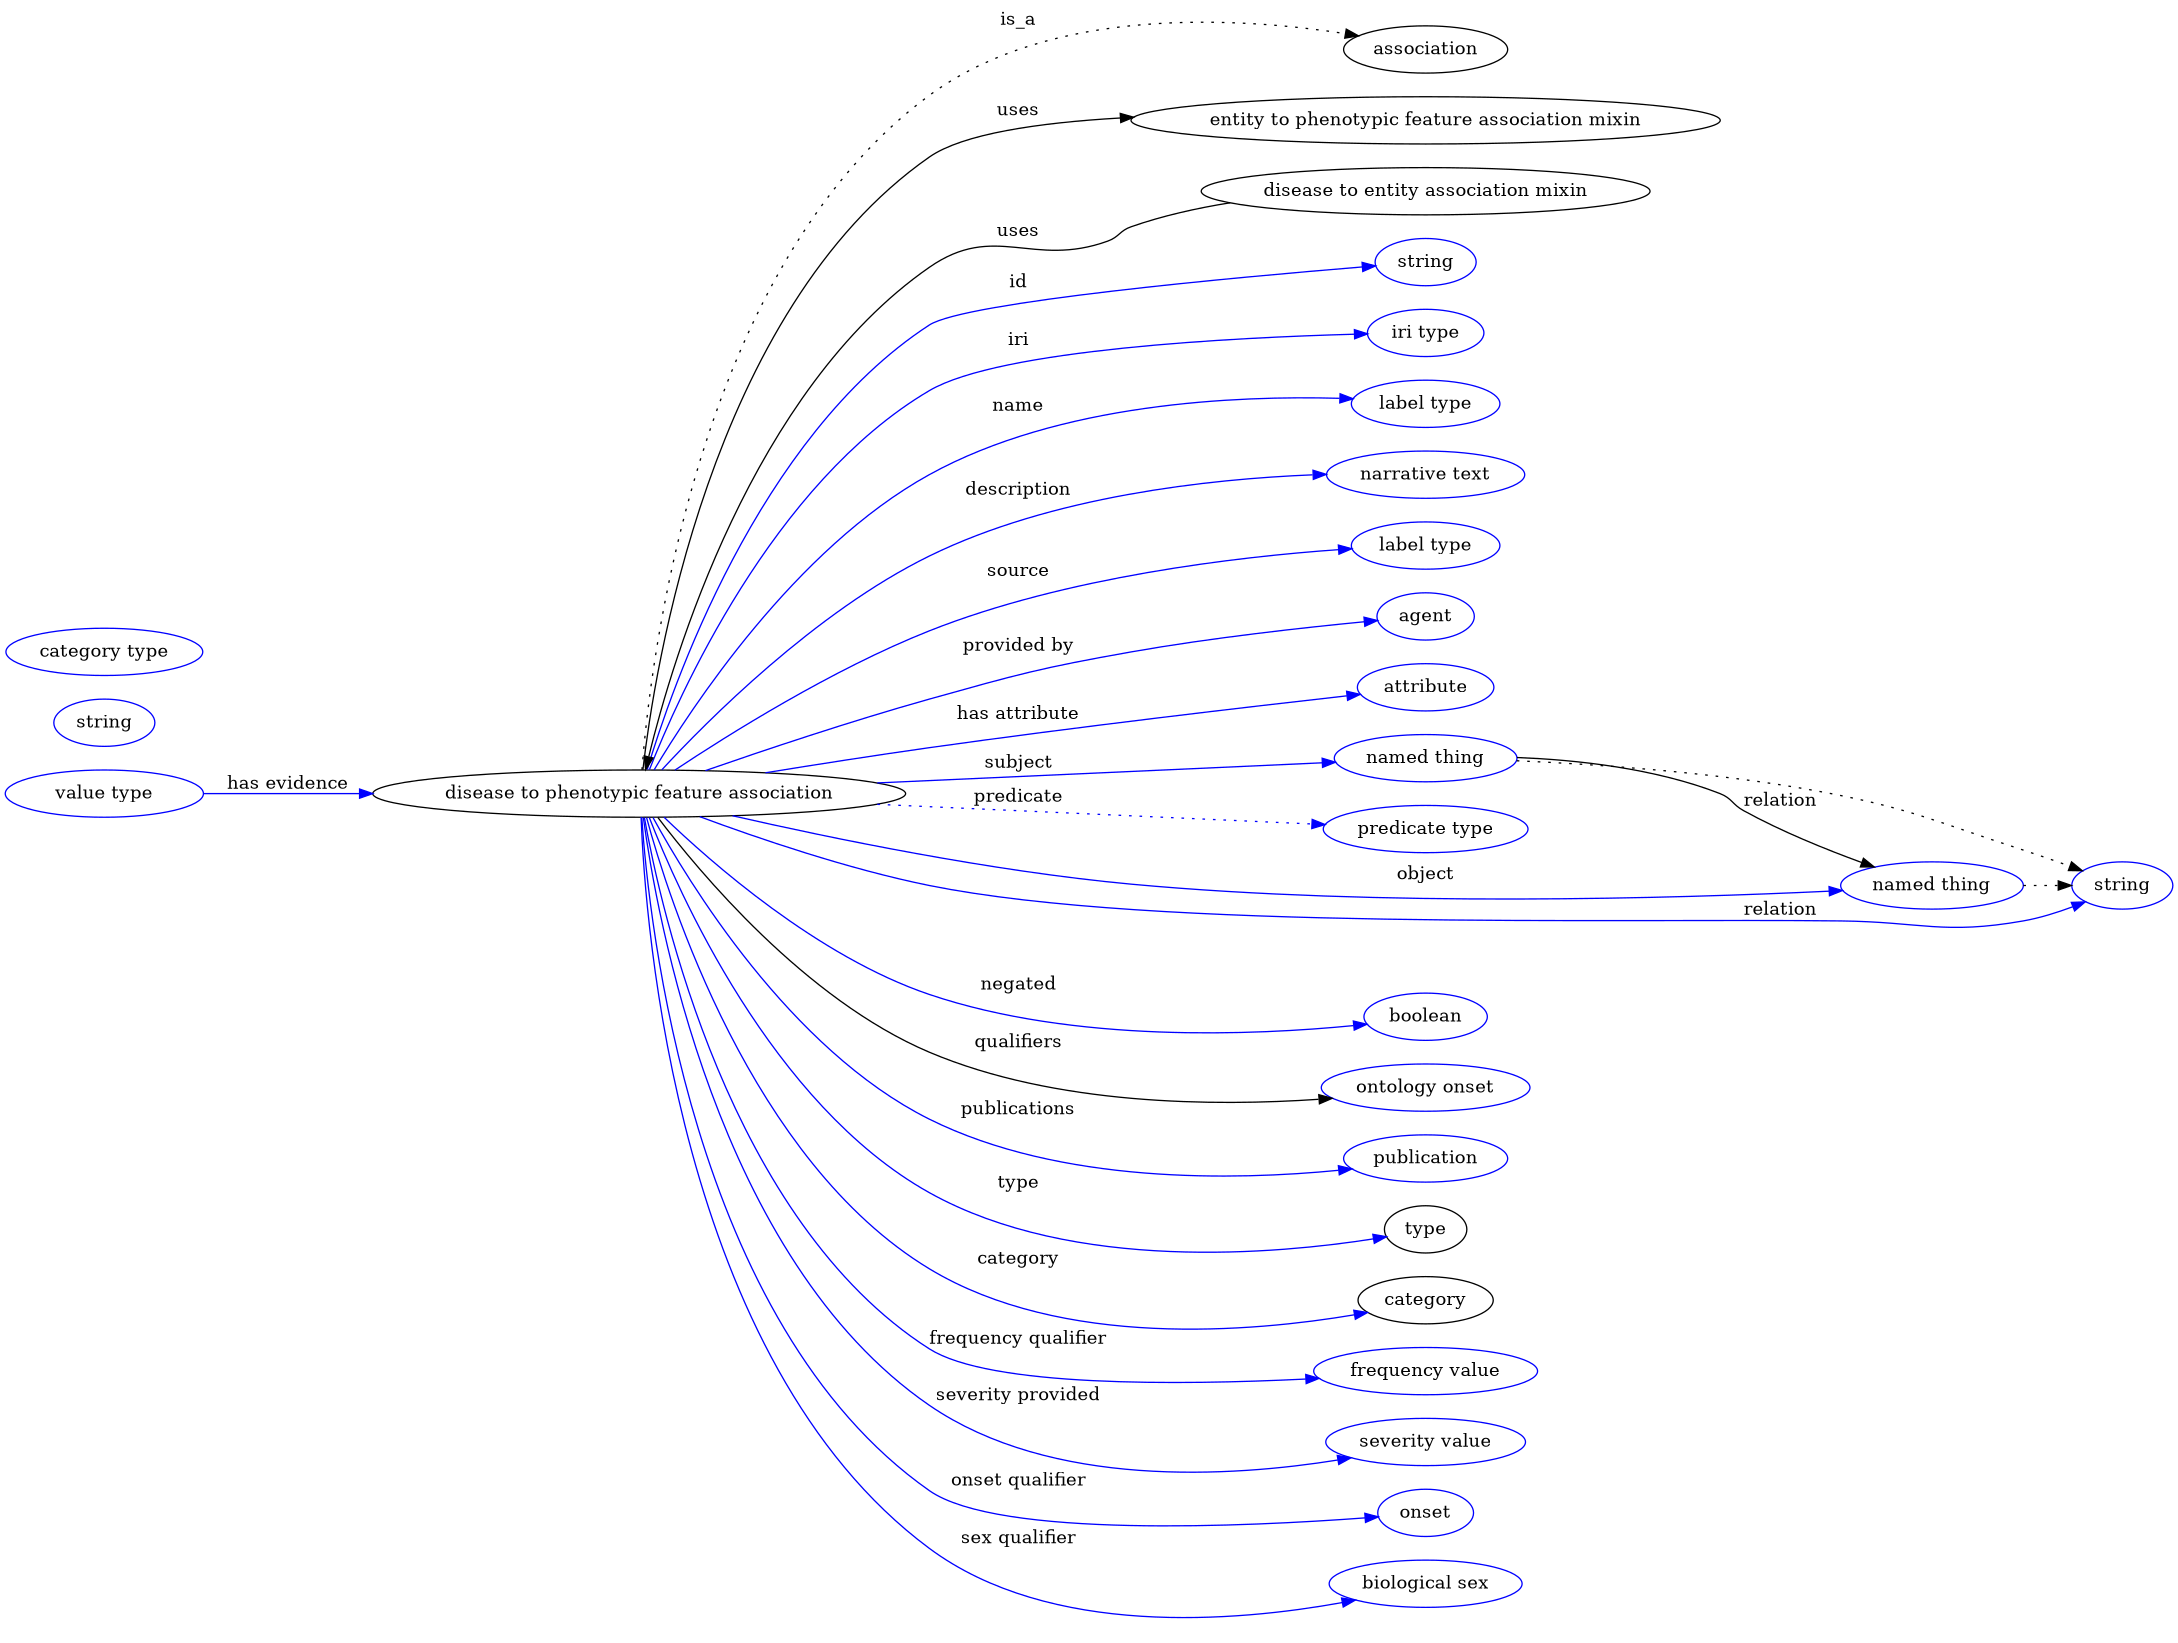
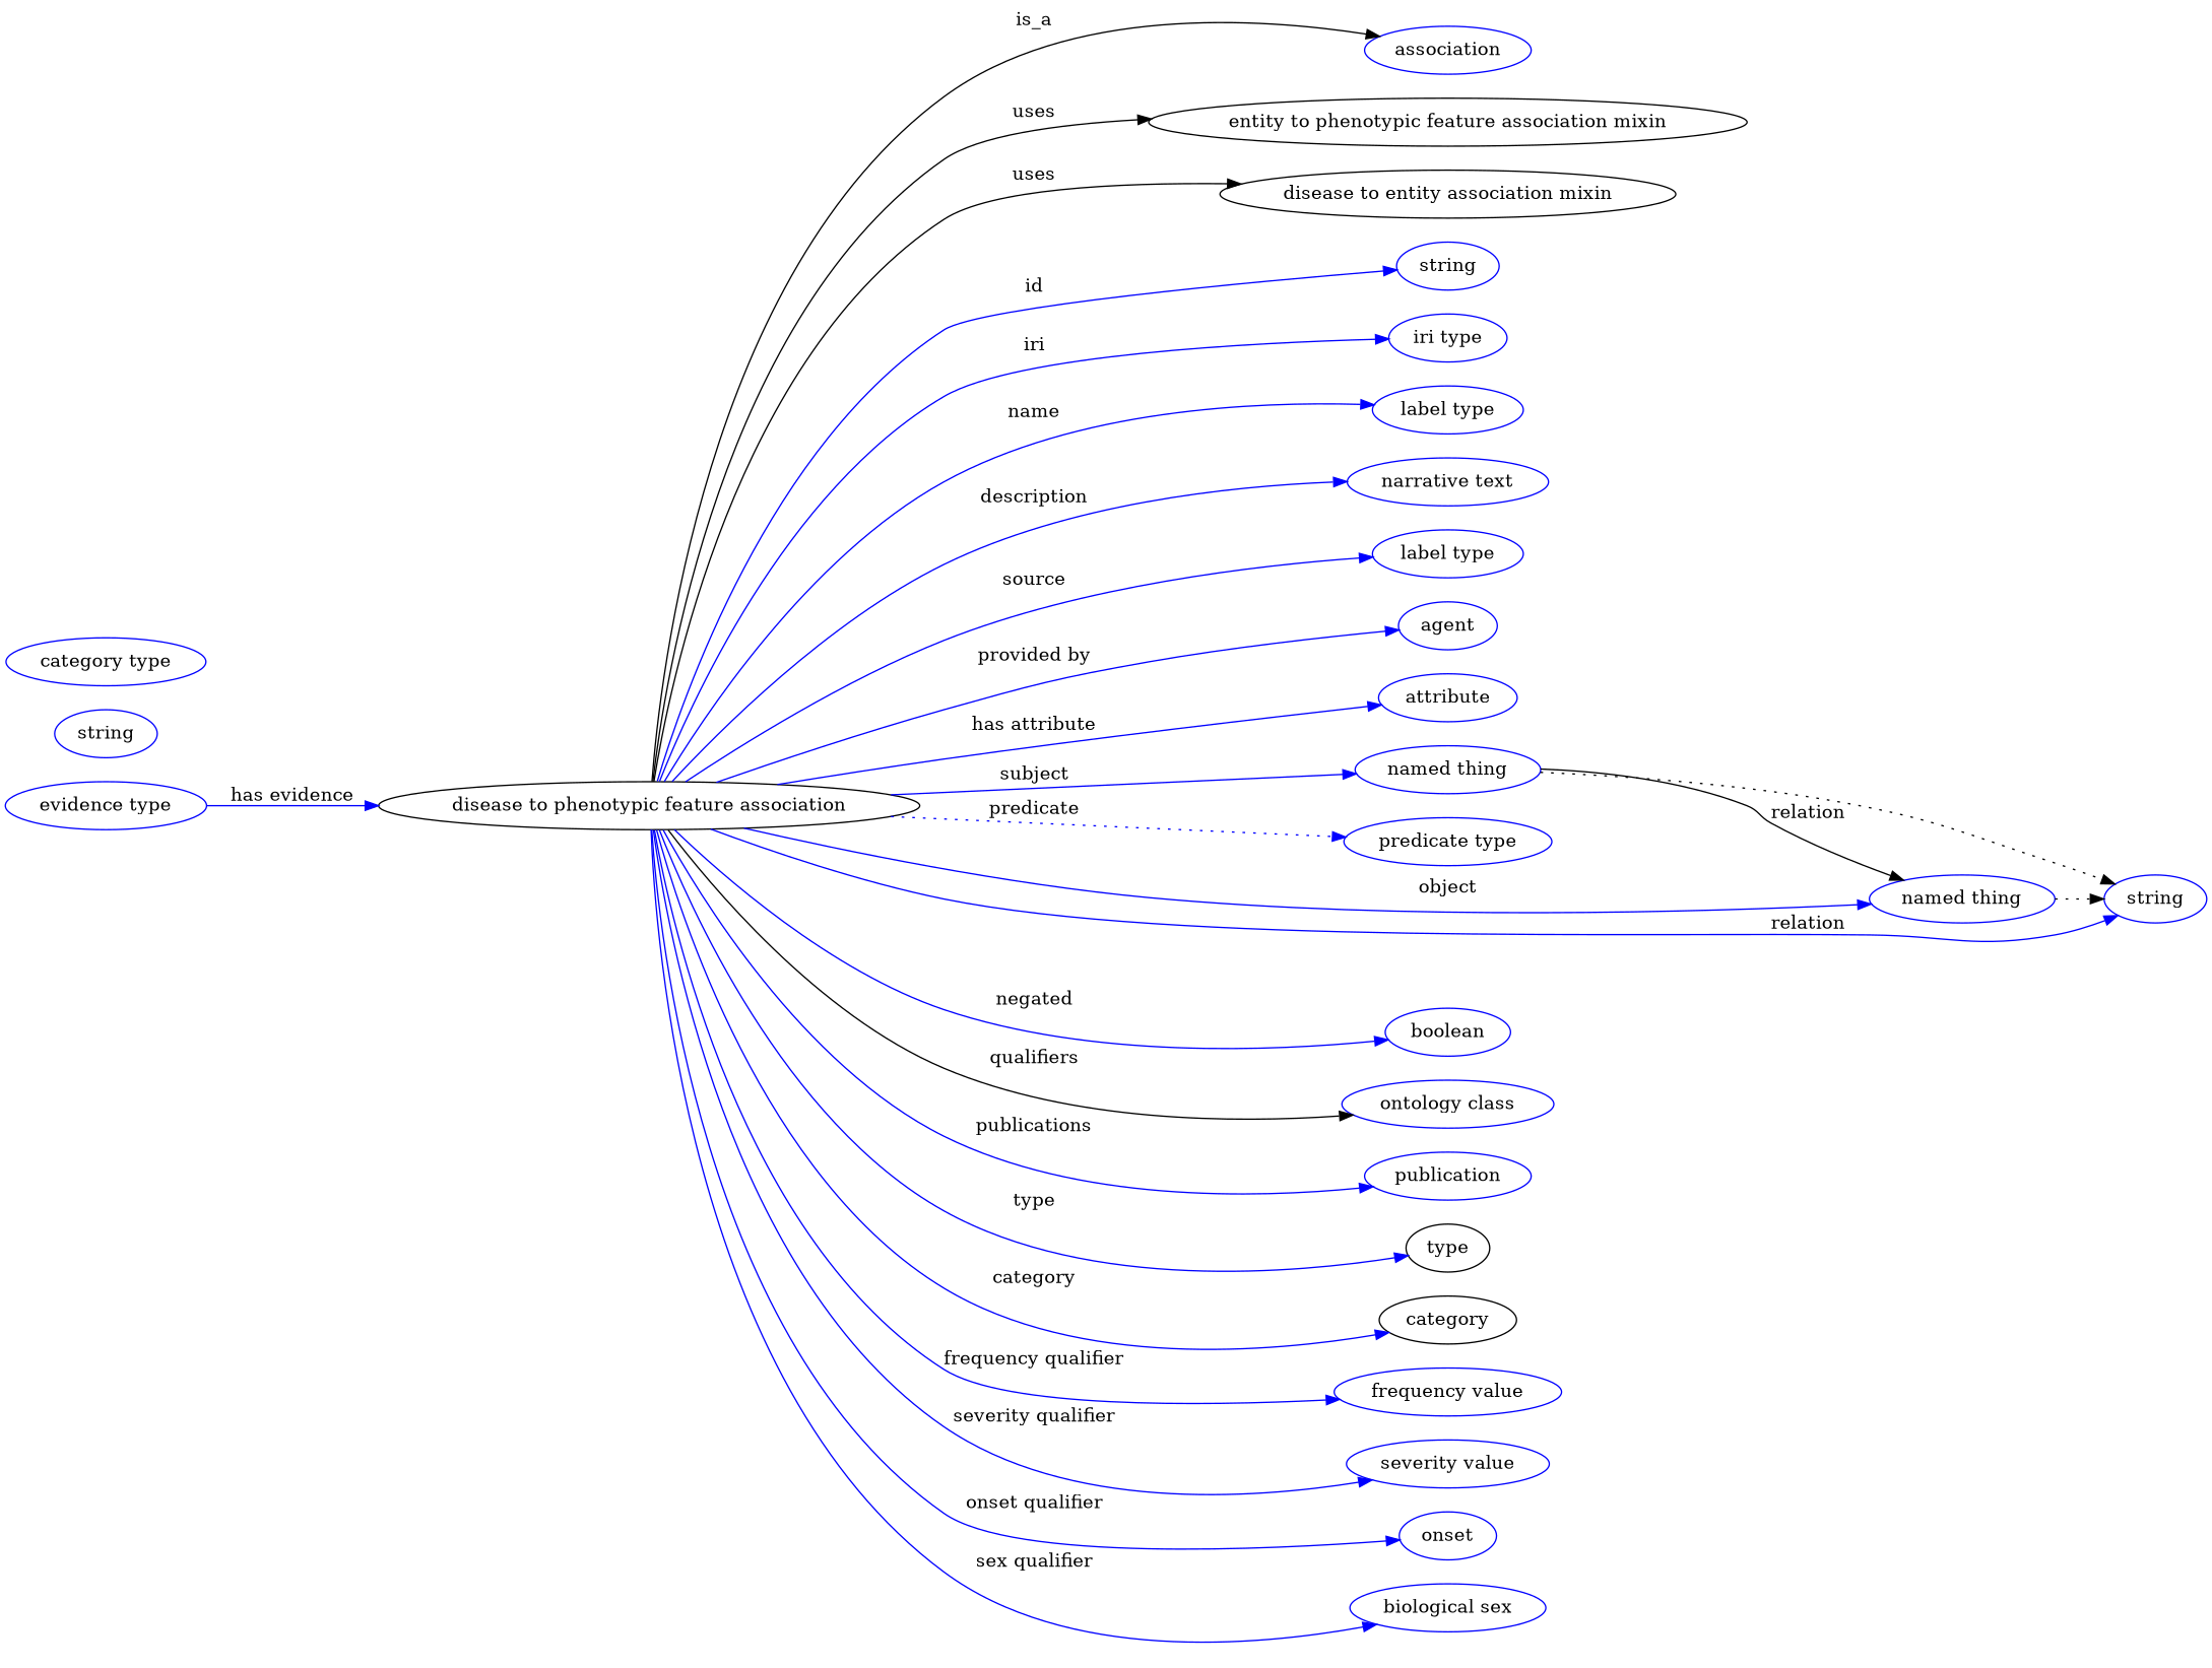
  digraph {
    rankdir=LR
    node [color=blue]
    edge [color=blue style=solid]
    n1 [height=0.5 label="disease to phenotypic feature association" width=5.6328 color=""]
-   association [height=0.5 width=1.7332 color=""]
+   association [height=0.5 width=1.7332]
    "entity to phenotypic feature association mixin" [height=0.5 width=6.2286 color=""]
    "disease to entity association mixin" [height=0.5 width=4.7482 color=""]
    n5 [height=0.5 label=string width=1.0652]
    n6 [height=0.5 label="iri type" width=1.2277]
    n7 [height=0.5 label="label type" width=1.5707]
    n8 [height=0.5 label="narrative text" width=2.0943]
    n9 [height=0.5 label="label type" width=1.5707]
    n10 [height=0.5 label=agent width=1.0291]
    n11 [height=0.5 label=attribute width=1.4443]
    n12 [height=0.5 label="named thing" width=1.9318]
    n13 [height=0.5 label="predicate type" width=2.1665]
    n14 [height=0.5 label="named thing" width=1.9318]
    n15 [height=0.5 label=string width=1.0652]
    n16 [height=0.5 label=boolean width=1.2999]
-   n17 [height=0.5 label="ontology onset" width=2.1304]
+   n17 [height=0.5 label="ontology class" width=2.1304]
    n18 [height=0.5 label=publication width=1.7332]
    type [height=0.5 width=0.86659 color=""]
    category [height=0.5 width=1.4263 color=""]
    n21 [height=0.5 label="frequency value" width=2.3651]
    n22 [height=0.5 label="severity value" width=2.1123]
    n23 [height=0.5 label=onset width=1.011]
    n24 [height=0.5 label="biological sex" width=2.0401]
-   n25 [height=0.5 label="value type" width=2.0943]
+   n25 [height=0.5 label="evidence type" width=2.0943]
    n26 [height=0.5 label=string width=1.0652]
    n27 [height=0.5 label="category type" width=2.0762]
-   n1 -> association [label=is_a style=dotted color=""]
+   n1 -> association [label=is_a color="" style=""]
    n1 -> "entity to phenotypic feature association mixin" [label=uses color="" style=""]
-   "disease to entity association mixin" -> n1 [label=uses color="" style=""]
+   n1 -> "disease to entity association mixin" [label=uses color="" style=""]
    n1 -> n5 [label=id]
    n1 -> n6 [label=iri]
    n1 -> n7 [label=name]
    n1 -> n8 [label=description]
    n1 -> n9 [label=source]
    n1 -> n10 [label="provided by"]
    n1 -> n11 [label="has attribute"]
    n1 -> n12 [label=subject]
    n1 -> n13 [label=predicate style=dotted]
    n1 -> n14 [label=object]
    n1 -> n15 [label=relation]
    n1 -> n16 [label=negated]
    n1 -> n17 [color=black label=qualifiers]
    n1 -> n18 [label=publications]
    n1 -> type [label=type]
    n1 -> category [label=category]
    n1 -> n21 [label="frequency qualifier"]
-   n1 -> n22 [label="severity provided"]
+   n1 -> n22 [label="severity qualifier"]
    n1 -> n23 [label="onset qualifier"]
    n1 -> n24 [label="sex qualifier"]
    n12 -> n14 [label=relation color="" style=""]
    n12 -> n15 [style=dotted color=""]
    n14 -> n15 [style=dotted color=""]
    n25 -> n1 [label="has evidence"]
  }
